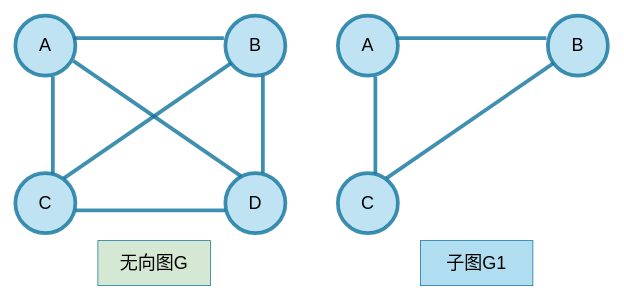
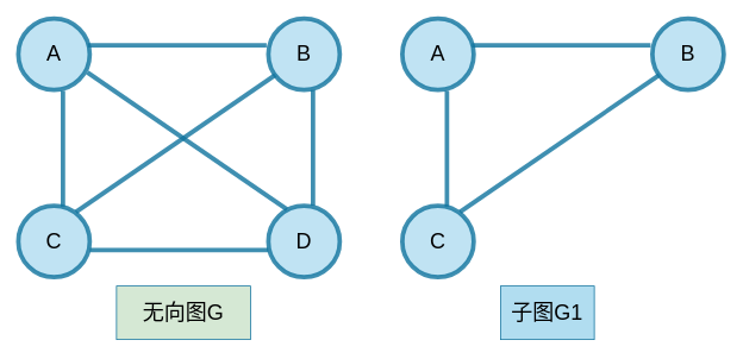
  <mxCell id="0" />
  <mxCell id="1" parent="0" />
  <mxCell id="2" value="&lt;font style=&quot;font-size: 24px;&quot;&gt;A&lt;/font&gt;" style="ellipse;whiteSpace=wrap;html=1;aspect=fixed;strokeWidth=5;strokeColor=#10739e;shadow=0;opacity=80;snapToPoint=1;fixDash=0;metaEdit=0;backgroundOutline=0;fillColor=#b1ddf0;" parent="1" vertex="1"><mxGeometry x="20" y="20" width="80" height="80" as="geometry" /></mxCell>
  <mxCell id="3" value="&lt;font style=&quot;font-size: 24px;&quot;&gt;D&lt;/font&gt;" style="ellipse;whiteSpace=wrap;html=1;aspect=fixed;strokeWidth=5;strokeColor=#10739e;shadow=0;opacity=80;snapToPoint=1;fixDash=0;metaEdit=0;backgroundOutline=0;fillColor=#b1ddf0;" parent="1" vertex="1"><mxGeometry x="300" y="230" width="80" height="80" as="geometry" /></mxCell>
  <mxCell id="4" value="&lt;font style=&quot;font-size: 24px;&quot;&gt;C&lt;/font&gt;" style="ellipse;whiteSpace=wrap;html=1;aspect=fixed;strokeWidth=5;strokeColor=#10739e;shadow=0;opacity=80;snapToPoint=1;fixDash=0;metaEdit=0;backgroundOutline=0;fillColor=#b1ddf0;" parent="1" vertex="1"><mxGeometry x="20" y="230" width="80" height="80" as="geometry" /></mxCell>
  <mxCell id="5" value="&lt;font style=&quot;font-size: 24px;&quot;&gt;B&lt;/font&gt;" style="ellipse;whiteSpace=wrap;html=1;aspect=fixed;strokeWidth=5;strokeColor=#10739e;shadow=0;opacity=80;snapToPoint=1;fixDash=0;metaEdit=0;backgroundOutline=0;fillColor=#b1ddf0;" parent="1" vertex="1"><mxGeometry x="300" y="20" width="80" height="80" as="geometry" /></mxCell>
  <mxCell id="6" value="" style="endArrow=none;html=1;rounded=0;exitX=1;exitY=0.5;exitDx=0;exitDy=0;entryX=0;entryY=0.5;entryDx=0;entryDy=0;strokeWidth=5;strokeColor=#10739e;shadow=0;opacity=80;snapToPoint=1;fixDash=0;metaEdit=0;backgroundOutline=0;endFill=0;startArrow=none;startFill=0;fillColor=#b1ddf0;" parent="1" edge="1"><mxGeometry width="50" height="50" relative="1" as="geometry"><mxPoint x="98" y="50" as="sourcePoint" /><mxPoint x="298" y="50" as="targetPoint" /><Array as="points"><mxPoint x="158" y="50" /></Array></mxGeometry></mxCell>
  <mxCell id="7" value="" style="endArrow=none;html=1;rounded=0;entryX=0;entryY=1;entryDx=0;entryDy=0;strokeWidth=5;strokeColor=#10739e;shadow=0;opacity=80;snapToPoint=1;fixDash=0;metaEdit=0;backgroundOutline=0;endFill=0;fillColor=#b1ddf0;startArrow=none;startFill=0;" parent="1" edge="1"><mxGeometry width="50" height="50" relative="1" as="geometry"><mxPoint x="84.5" y="237" as="sourcePoint" /><mxPoint x="307.716" y="83.284" as="targetPoint" /></mxGeometry></mxCell>
  <mxCell id="8" value="" style="endArrow=none;html=1;rounded=0;exitX=1;exitY=1;exitDx=0;exitDy=0;strokeWidth=5;strokeColor=#10739e;shadow=0;opacity=80;snapToPoint=1;fixDash=0;metaEdit=0;backgroundOutline=0;endFill=0;fillColor=#b1ddf0;startArrow=none;startFill=0;" parent="1" edge="1"><mxGeometry width="50" height="50" relative="1" as="geometry"><mxPoint x="97.284" y="80.284" as="sourcePoint" /><mxPoint x="320.833" y="234" as="targetPoint" /></mxGeometry></mxCell>
  <mxCell id="9" value="" style="endArrow=none;html=1;rounded=0;exitX=0.5;exitY=1;exitDx=0;exitDy=0;entryX=0.5;entryY=0;entryDx=0;entryDy=0;strokeWidth=5;strokeColor=#10739e;shadow=0;opacity=80;snapToPoint=1;fixDash=0;metaEdit=0;backgroundOutline=0;endFill=0;startArrow=none;startFill=0;fillColor=#b1ddf0;" parent="1" edge="1"><mxGeometry width="50" height="50" relative="1" as="geometry"><mxPoint x="70" y="101" as="sourcePoint" /><mxPoint x="70" y="231" as="targetPoint" /></mxGeometry></mxCell>
  <mxCell id="10" value="" style="endArrow=none;html=1;rounded=0;exitX=0.5;exitY=1;exitDx=0;exitDy=0;strokeWidth=5;strokeColor=#10739e;shadow=0;opacity=80;snapToPoint=1;fixDash=0;metaEdit=0;backgroundOutline=0;endFill=0;startArrow=none;startFill=0;fillColor=#b1ddf0;" parent="1" edge="1"><mxGeometry width="50" height="50" relative="1" as="geometry"><mxPoint x="350" y="100" as="sourcePoint" /><mxPoint x="350" y="230" as="targetPoint" /></mxGeometry></mxCell>
  <mxCell id="11" value="" style="endArrow=none;html=1;rounded=0;exitX=1;exitY=0.5;exitDx=0;exitDy=0;entryX=0;entryY=0.5;entryDx=0;entryDy=0;strokeWidth=5;strokeColor=#10739e;shadow=0;opacity=80;snapToPoint=1;fixDash=0;metaEdit=0;backgroundOutline=0;endFill=0;startArrow=none;startFill=0;fillColor=#b1ddf0;" parent="1" edge="1"><mxGeometry width="50" height="50" relative="1" as="geometry"><mxPoint x="100" y="279.5" as="sourcePoint" /><mxPoint x="300" y="279.5" as="targetPoint" /></mxGeometry></mxCell>
  <mxCell id="12" value="&lt;font style=&quot;font-size: 24px;&quot;&gt;无向图G&lt;/font&gt;" style="rounded=0;whiteSpace=wrap;html=1;fillColor=#d5e8d4;strokeColor=#10739e;" parent="1" vertex="1"><mxGeometry x="130" y="320" width="150" height="60" as="geometry" /></mxCell>
  <mxCell id="13" value="&lt;font style=&quot;font-size: 24px;&quot;&gt;A&lt;/font&gt;" style="ellipse;whiteSpace=wrap;html=1;aspect=fixed;strokeWidth=5;strokeColor=#10739e;shadow=0;opacity=80;snapToPoint=1;fixDash=0;metaEdit=0;backgroundOutline=0;fillColor=#b1ddf0;" parent="1" vertex="1"><mxGeometry x="450" y="20" width="80" height="80" as="geometry" /></mxCell>
  <mxCell id="14" value="&lt;font style=&quot;font-size: 24px;&quot;&gt;C&lt;/font&gt;" style="ellipse;whiteSpace=wrap;html=1;aspect=fixed;strokeWidth=5;strokeColor=#10739e;shadow=0;opacity=80;snapToPoint=1;fixDash=0;metaEdit=0;backgroundOutline=0;fillColor=#b1ddf0;" parent="1" vertex="1"><mxGeometry x="450" y="230" width="80" height="80" as="geometry" /></mxCell>
  <mxCell id="15" value="&lt;font style=&quot;font-size: 24px;&quot;&gt;B&lt;/font&gt;" style="ellipse;whiteSpace=wrap;html=1;aspect=fixed;strokeWidth=5;strokeColor=#10739e;shadow=0;opacity=80;snapToPoint=1;fixDash=0;metaEdit=0;backgroundOutline=0;fillColor=#b1ddf0;" parent="1" vertex="1"><mxGeometry x="730" y="20" width="80" height="80" as="geometry" /></mxCell>
  <mxCell id="16" value="" style="endArrow=none;html=1;rounded=0;exitX=1;exitY=0.5;exitDx=0;exitDy=0;entryX=0;entryY=0.5;entryDx=0;entryDy=0;strokeWidth=5;strokeColor=#10739e;shadow=0;opacity=80;snapToPoint=1;fixDash=0;metaEdit=0;backgroundOutline=0;endFill=0;startArrow=none;startFill=0;fillColor=#b1ddf0;" parent="1" edge="1"><mxGeometry width="50" height="50" relative="1" as="geometry"><mxPoint x="528" y="50" as="sourcePoint" /><mxPoint x="728" y="50" as="targetPoint" /><Array as="points"><mxPoint x="588" y="50" /></Array></mxGeometry></mxCell>
  <mxCell id="17" value="" style="endArrow=none;html=1;rounded=0;entryX=0;entryY=1;entryDx=0;entryDy=0;strokeWidth=5;strokeColor=#10739e;shadow=0;opacity=80;snapToPoint=1;fixDash=0;metaEdit=0;backgroundOutline=0;endFill=0;fillColor=#b1ddf0;startArrow=none;startFill=0;" parent="1" edge="1"><mxGeometry width="50" height="50" relative="1" as="geometry"><mxPoint x="514.5" y="237" as="sourcePoint" /><mxPoint x="737.716" y="83.284" as="targetPoint" /></mxGeometry></mxCell>
  <mxCell id="18" value="" style="endArrow=none;html=1;rounded=0;exitX=0.5;exitY=1;exitDx=0;exitDy=0;entryX=0.5;entryY=0;entryDx=0;entryDy=0;strokeWidth=5;strokeColor=#10739e;shadow=0;opacity=80;snapToPoint=1;fixDash=0;metaEdit=0;backgroundOutline=0;endFill=0;startArrow=none;startFill=0;fillColor=#b1ddf0;" parent="1" edge="1"><mxGeometry width="50" height="50" relative="1" as="geometry"><mxPoint x="500" y="101" as="sourcePoint" /><mxPoint x="500" y="231" as="targetPoint" /></mxGeometry></mxCell>
- <mxCell id="19" value="&lt;font style=&quot;font-size: 24px;&quot;&gt;子图G1&lt;/font&gt;" style="rounded=0;whiteSpace=wrap;html=1;fillColor=#b1ddf0;strokeColor=#10739e;" parent="1" vertex="1"><mxGeometry x="560" y="320" width="150" height="60" as="geometry" /></mxCell>
+ <mxCell id="19" value="&lt;font style=&quot;font-size: 24px;&quot;&gt;子图G1&lt;/font&gt;" style="rounded=0;whiteSpace=wrap;html=1;fillColor=#b1ddf0;strokeColor=#10739e;" parent="1" vertex="1"><mxGeometry x="560" y="320" width="105" height="60" as="geometry" /></mxCell>
